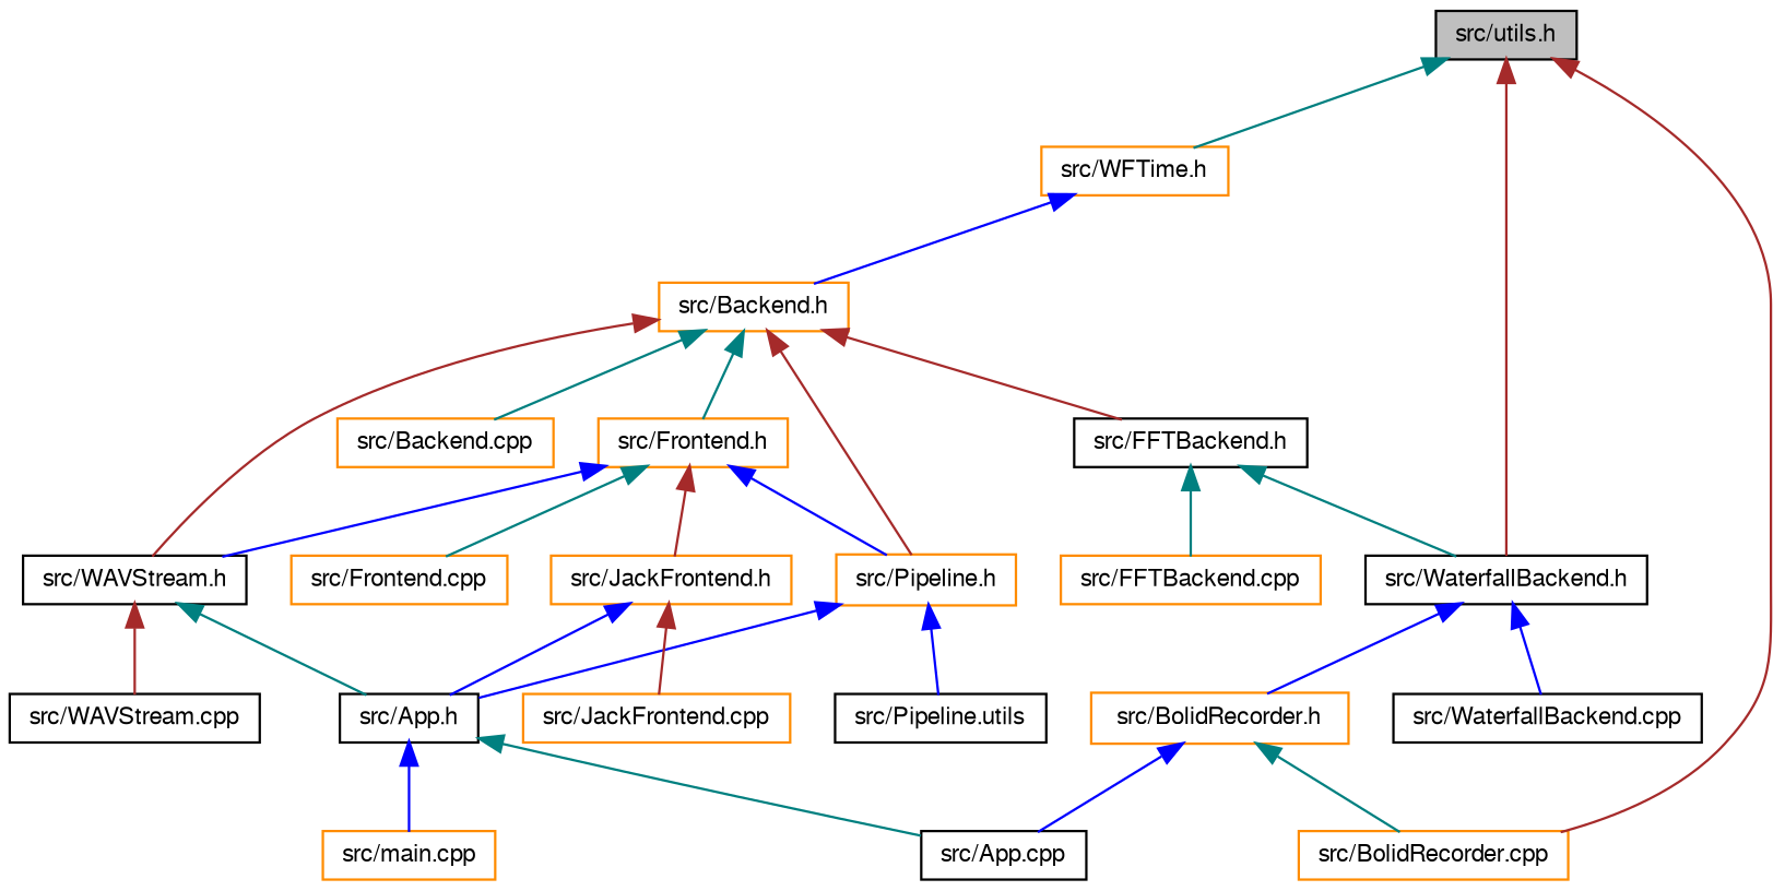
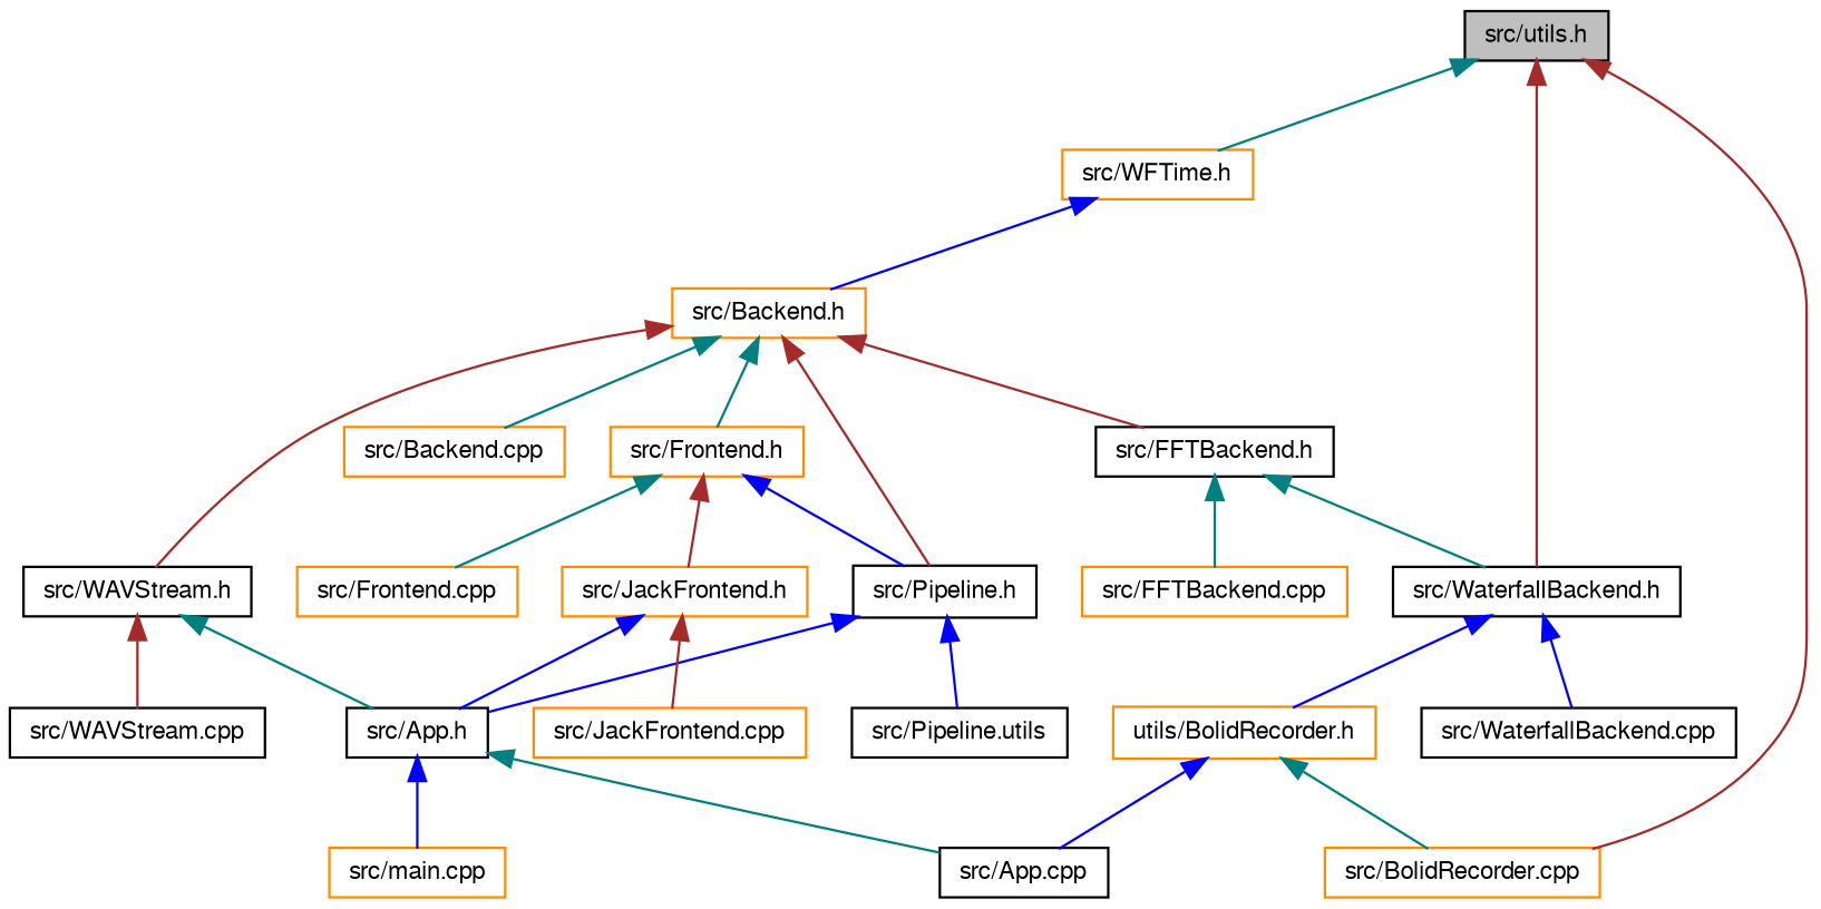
  digraph {
    node [color=darkorange fillcolor=white fontname=FreeSans fontsize=10 shape=record style=filled]
    edge [color=blue dir=back fontname=FreeSans fontsize=10 labelfontname=FreeSans labelfontsize=10 style=solid]
    n1 [color=black fillcolor=grey75 fontcolor=black height=0.2 label="src/utils.h" width=0.4]
    n2 [height=0.2 label="src/WFTime.h" width=0.4]
    n3 [color=black height=0.2 label="src/WaterfallBackend.h" width=0.4]
    n4 [height=0.2 label="src/BolidRecorder.cpp" width=0.4]
    n5 [height=0.2 label="src/Backend.h" width=0.4]
-   n6 [height=0.2 label="src/BolidRecorder.h" width=0.4]
+   n6 [height=0.2 label="utils/BolidRecorder.h" width=0.4]
    n7 [color=black height=0.2 label="src/WaterfallBackend.cpp" width=0.4]
    n8 [height=0.2 label="src/Frontend.h" width=0.4]
-   n9 [height=0.2 label="src/Pipeline.h" width=0.4]
+   n9 [color=black height=0.2 label="src/Pipeline.h" width=0.4]
    n10 [color=black height=0.2 label="src/WAVStream.h" width=0.4]
    n11 [color=black height=0.2 label="src/FFTBackend.h" width=0.4]
    n12 [height=0.2 label="src/Backend.cpp" width=0.4]
    n13 [height=0.2 label="src/JackFrontend.h" width=0.4]
    n14 [height=0.2 label="src/Frontend.cpp" width=0.4]
    n15 [color=black height=0.2 label="src/App.h" width=0.4]
    n16 [color=black height=0.2 label="src/Pipeline.utils" width=0.4]
    n17 [color=black height=0.2 label="src/WAVStream.cpp" width=0.4]
    n18 [height=0.2 label="src/FFTBackend.cpp" width=0.4]
    n19 [height=0.2 label="src/JackFrontend.cpp" width=0.4]
    n20 [color=black height=0.2 label="src/App.cpp" width=0.4]
    n21 [height=0.2 label="src/main.cpp" width=0.4]
    n1 -> n2 [color=teal]
    n1 -> n3 [color=brown]
    n1 -> n4 [color=brown]
    n2 -> n5
    n3 -> n6
    n3 -> n7
    n5 -> n8 [color=teal]
    n5 -> n9 [color=brown]
    n5 -> n10 [color=brown]
    n5 -> n11 [color=brown]
    n5 -> n12 [color=teal]
    n6 -> n4 [color=teal]
    n6 -> n20
    n8 -> n9
-   n8 -> n10
    n8 -> n13 [color=brown]
    n8 -> n14 [color=teal]
    n9 -> n15
    n9 -> n16
    n10 -> n15 [color=teal]
    n10 -> n17 [color=brown]
    n11 -> n3 [color=teal]
    n11 -> n18 [color=teal]
    n13 -> n15
    n13 -> n19 [color=brown]
    n15 -> n20 [color=teal]
    n15 -> n21
  }
